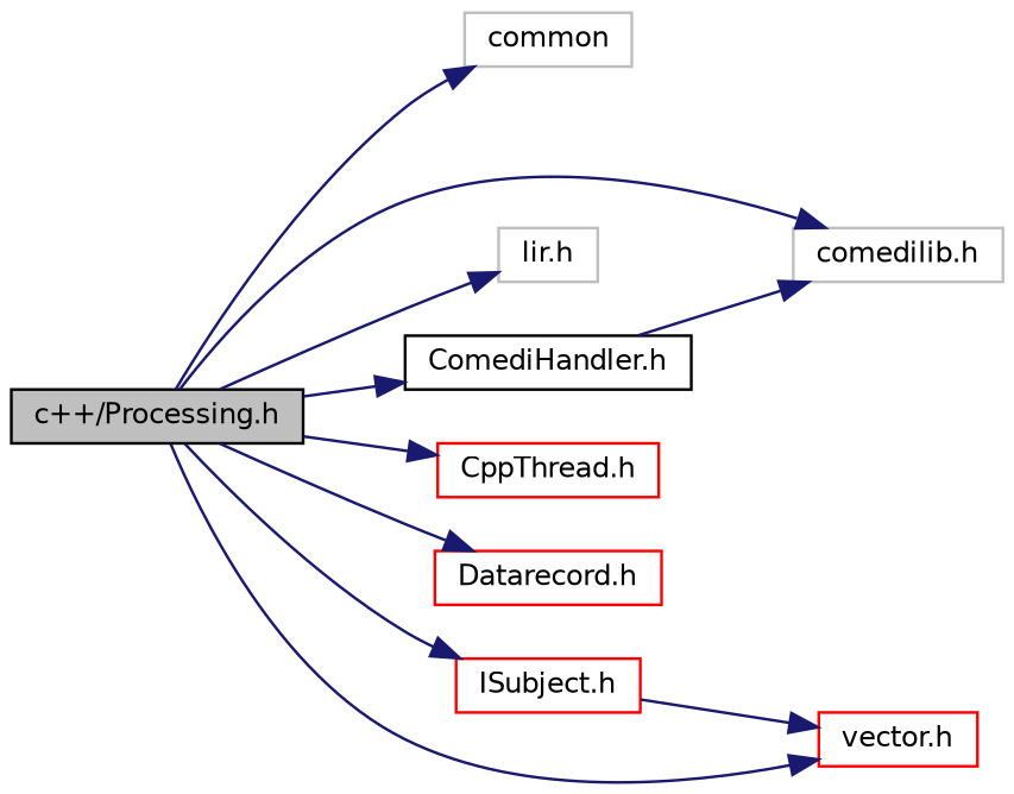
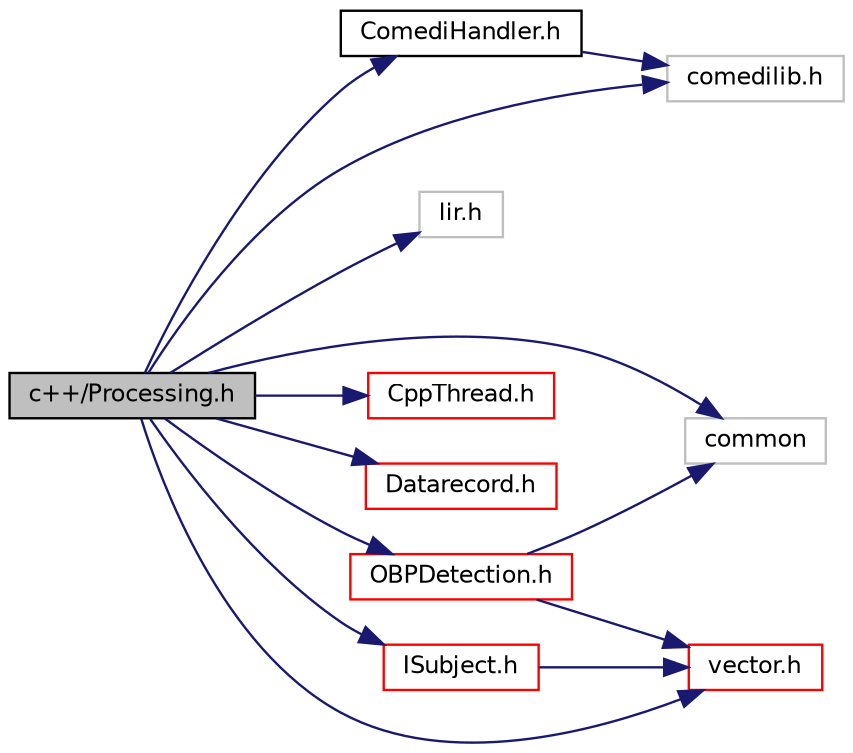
  digraph {
    rankdir=LR
    node [color=red fontname=Helvetica fontsize=10 shape=record]
    edge [color=midnightblue fontname=Helvetica fontsize=10 labelfontname=Helvetica labelfontsize=10 style=solid]
    n1 [color=black fillcolor=grey75 fontcolor=black height=0.2 label="c++/Processing.h" style=filled width=0.4]
    n2 [color=grey75 height=0.2 label=common width=0.4]
    n3 [color=grey75 height=0.2 label="comedilib.h" width=0.4]
    n4 [color=grey75 height=0.2 label="Iir.h" width=0.4]
    n5 [height=0.2 label="vector.h" width=0.4]
    n6 [height=0.2 label="CppThread.h" width=0.4]
    n7 [height=0.2 label="Datarecord.h" width=0.4]
    n8 [height=0.2 label="ISubject.h" width=0.4]
    n9 [color=black height=0.2 label="ComediHandler.h" width=0.4]
+   n10 [height=0.2 label="OBPDetection.h" width=0.4]
    n1 -> n2
    n1 -> n3
    n1 -> n4
    n1 -> n5
    n1 -> n6
    n1 -> n7
    n1 -> n8
    n1 -> n9
+   n1 -> n10
    n8 -> n5
    n9 -> n3
+   n10 -> n2
+   n10 -> n5
  }
